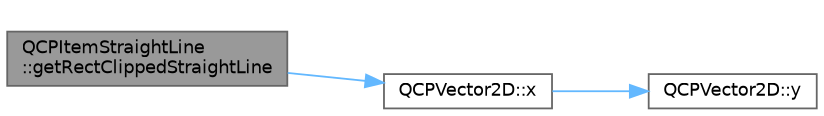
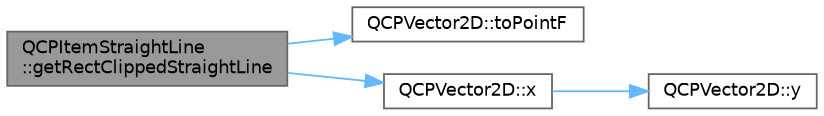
  digraph {
    rankdir=LR
    node [color=grey40 fillcolor=white fontname=Helvetica fontsize=10 shape=box style=filled]
    edge [color=steelblue1 fontname=Helvetica fontsize=10 labelfontname=Helvetica labelfontsize=10 style=solid]
    n1 [color=gray40 fillcolor=grey60 fontcolor=black height=0.2 label="QCPItemStraightLine\l::getRectClippedStraightLine" width=0.4]
+   n2 [height=0.2 label="QCPVector2D::toPointF" width=0.4]
    n3 [height=0.2 label="QCPVector2D::x" width=0.4]
    n4 [height=0.2 label="QCPVector2D::y" width=0.4]
+   n1 -> n2
    n1 -> n3
    n3 -> n4
  }
